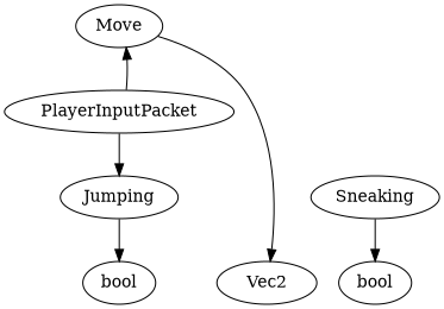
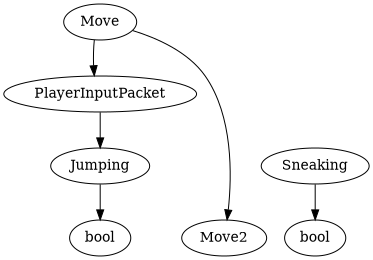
  digraph {
    rankdir=TB
-   n1 [label=Vec2]
+   n1 [label=Move2]
    n2 [label=bool]
    n3 [label=bool]
    n4 [label=PlayerInputPacket]
    n5 [label=Move]
    n6 [label=Jumping]
    n7 [label=Sneaking]
    subgraph sub_1 {
      rank=max
      n1
      n2
      n3
    }
-   n4 -> n5
+   n5 -> n4
    n4 -> n6
    n5 -> n1
    n6 -> n2
    n7 -> n3
  }
